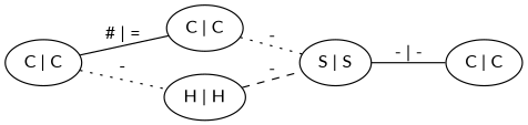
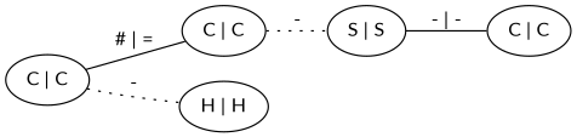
  graph {
    rankdir=LR
    fontname=Lato
    node [fontname=Lato]
    edge [fontname=Lato]
    n1 [label="C | C"]
    n2 [label="C | C"]
    n3 [label="H | H"]
    n4 [label="S | S"]
    n5 [label="C | C"]
    n1 -- n2 [label="# | ="]
    n1 -- n3 [label="-" style=dotted]
    n2 -- n4 [label="-" style=dotted]
-   n3 -- n4 [label="-" style=dashed]
    n4 -- n5 [label="- | -"]
  }
